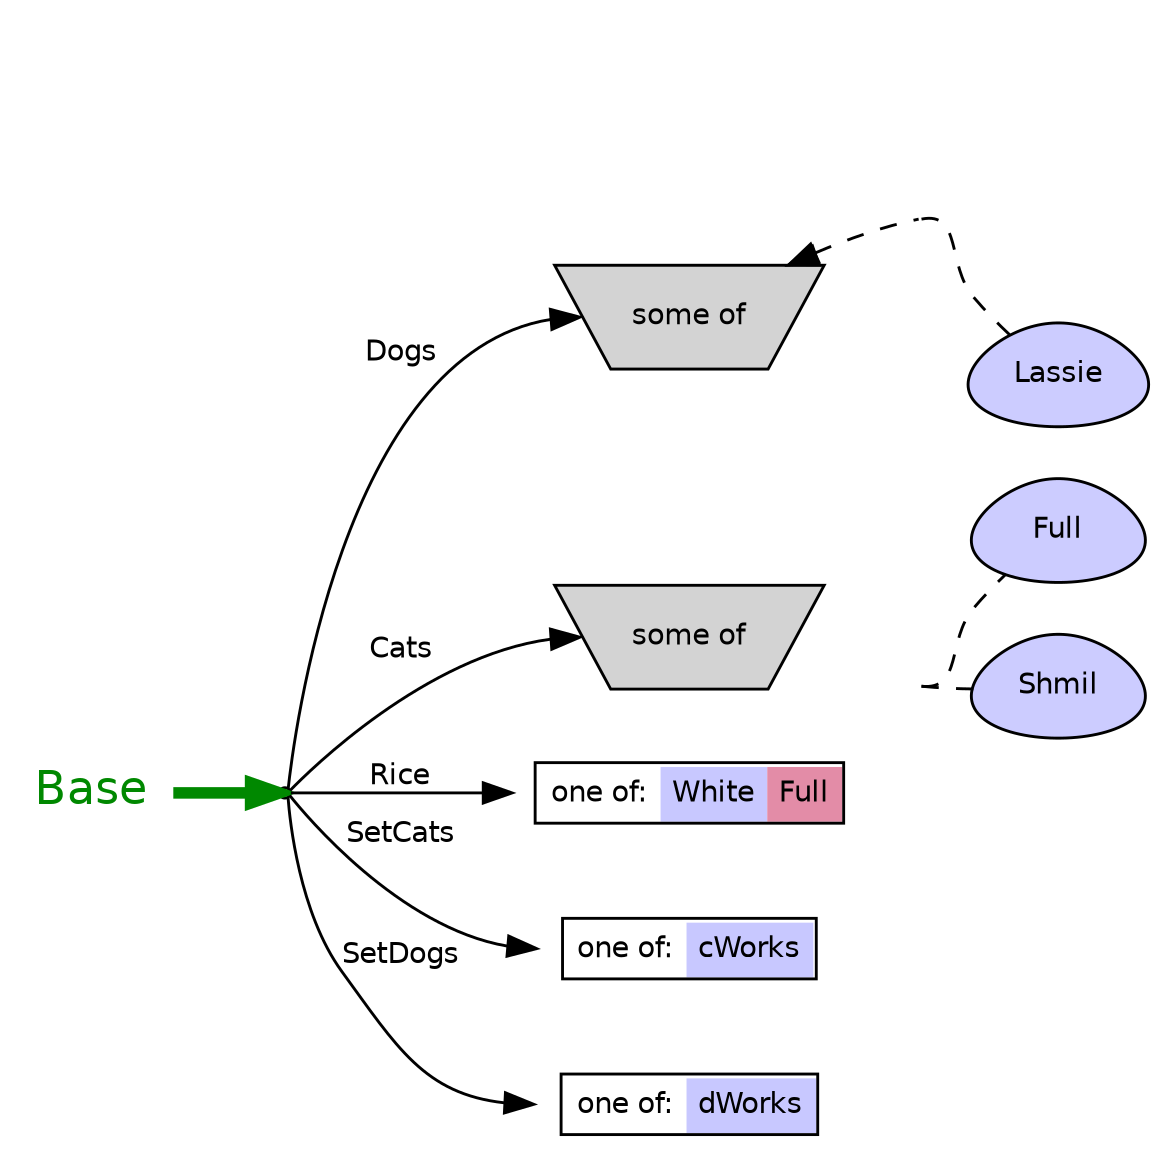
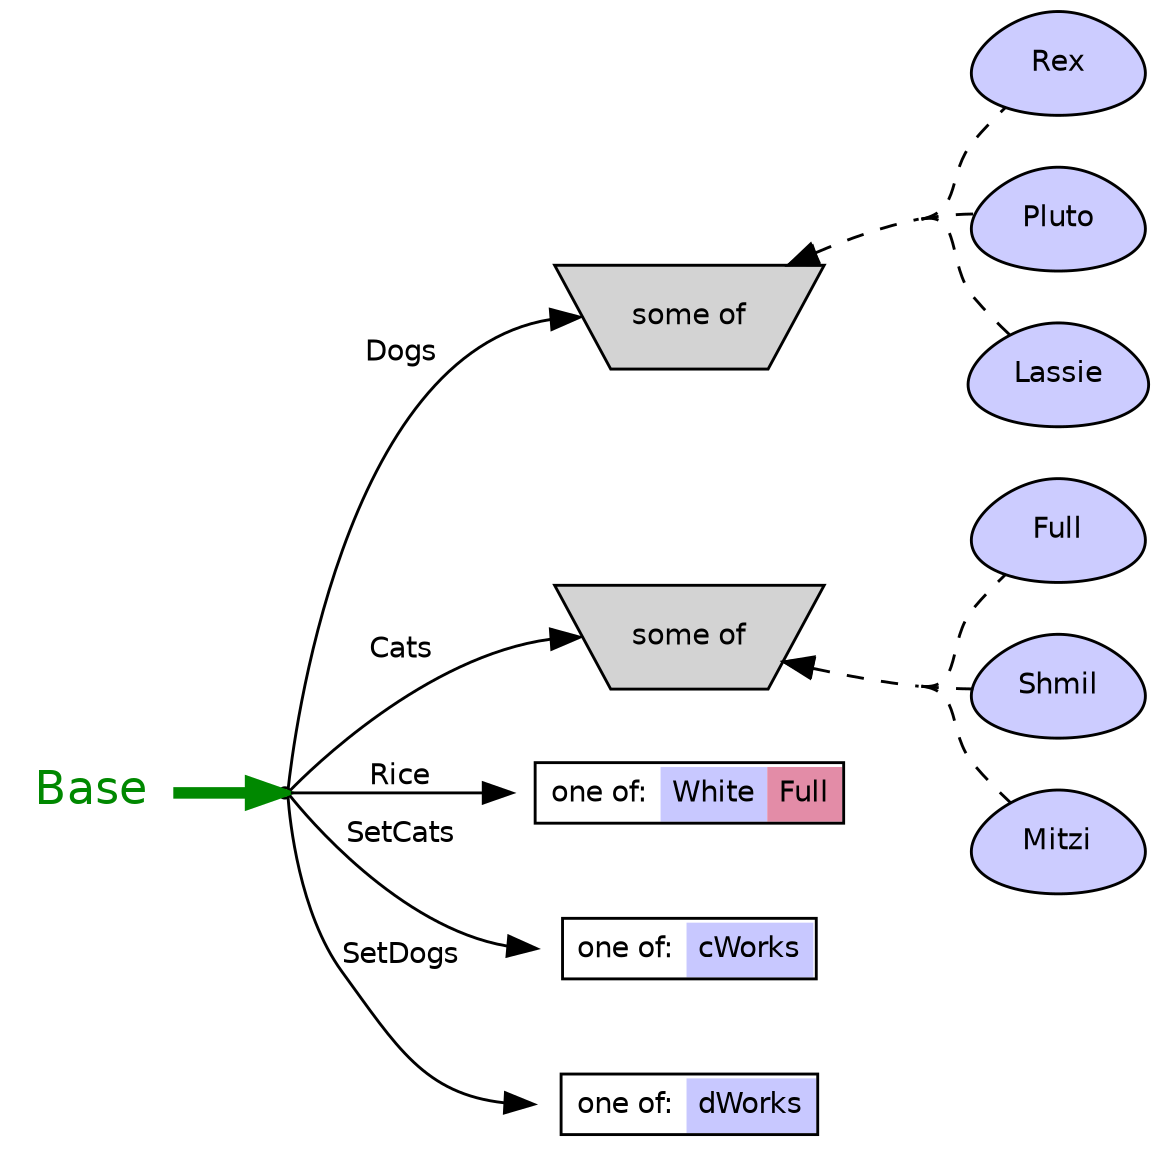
  digraph {
    concentrate=true
    rankdir=LR
    node [fillcolor="#CCCCFF" fontname=Helvetica fontsize=10 shape=egg style=filled]
    edge [fontname=Helvetica fontsize=10]
    n1 [fillcolor=transparent fontcolor="#008800" fontsize=16 label=Base shape=none]
    Base [fillcolor=lightgray shape=point]
    n3 [fillcolor=lightgray label="some of" shape=invtrapezium]
    n4 [fillcolor=lightgray label="some of" shape=invtrapezium]
    n5 [fillcolor=none label=<<TABLE border="1" cellborder="0" cellspacing="0" cellpadding="4"><TR><TD>one of:</TD><TD BGCOLOR="#c8c8ff">White</TD><TD BGCOLOR="#e38ca7">Full</TD></TR></TABLE>> shape=none]
    n6 [fillcolor=none label=<<TABLE border="1" cellborder="0" cellspacing="0" cellpadding="4"><TR><TD>one of:</TD><TD BGCOLOR="#c8c8ff">cWorks</TD></TR></TABLE>> shape=none]
    n7 [fillcolor=none label=<<TABLE border="1" cellborder="0" cellspacing="0" cellpadding="4"><TR><TD>one of:</TD><TD BGCOLOR="#c8c8ff">dWorks</TD></TR></TABLE>> shape=none]
+   n8 [label=Rex]
+   n9 [label=Pluto]
    n10 [label=Lassie]
    n11 [label=Full]
    n12 [label=Shmil]
+   n13 [label=Mitzi]
    subgraph sub_1 {
      rank=source
      n1
    }
    n1 -> Base [color="#008800" penwidth=4.0]
    Base -> n3 [headport=w label=Dogs]
    Base -> n4 [headport=w label=Cats]
    Base -> n5 [headport=w label=Rice]
    Base -> n6 [headport=w label=SetCats]
    Base -> n7 [headport=w label=SetDogs]
+   n3 -> n8 [dir=back style=dashed]
+   n3 -> n9 [dir=back style=dashed]
    n3 -> n10 [dir=back style=dashed]
    n4 -> n11 [dir=back style=dashed]
    n4 -> n12 [dir=back style=dashed]
+   n4 -> n13 [dir=back style=dashed]
  }
